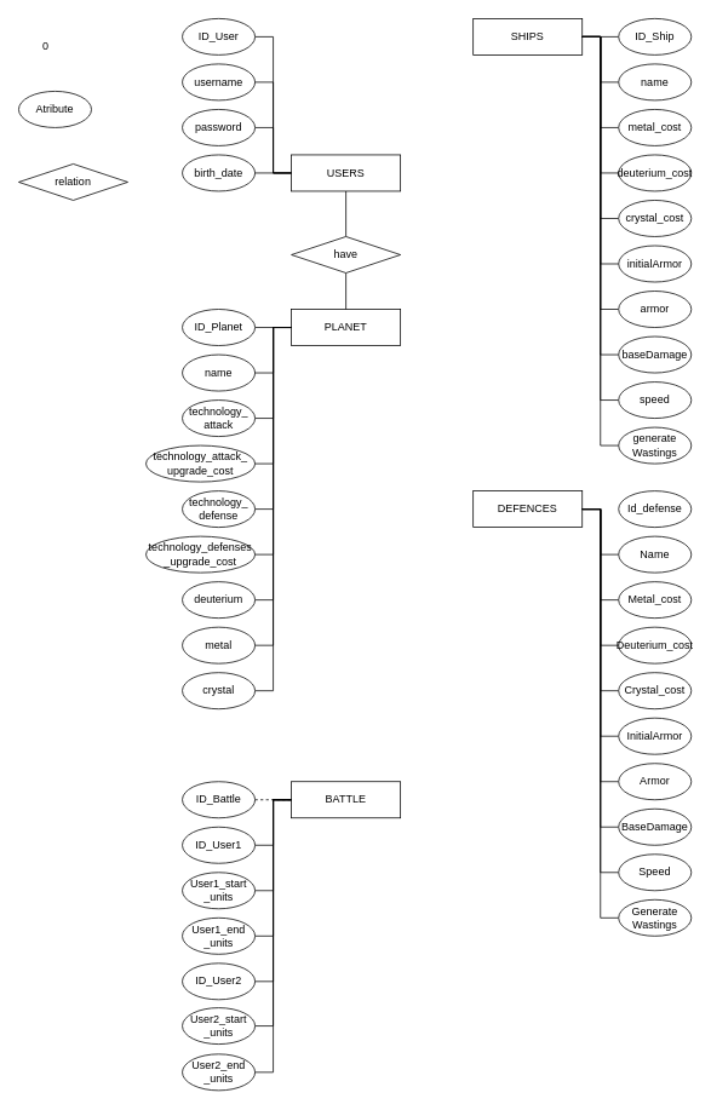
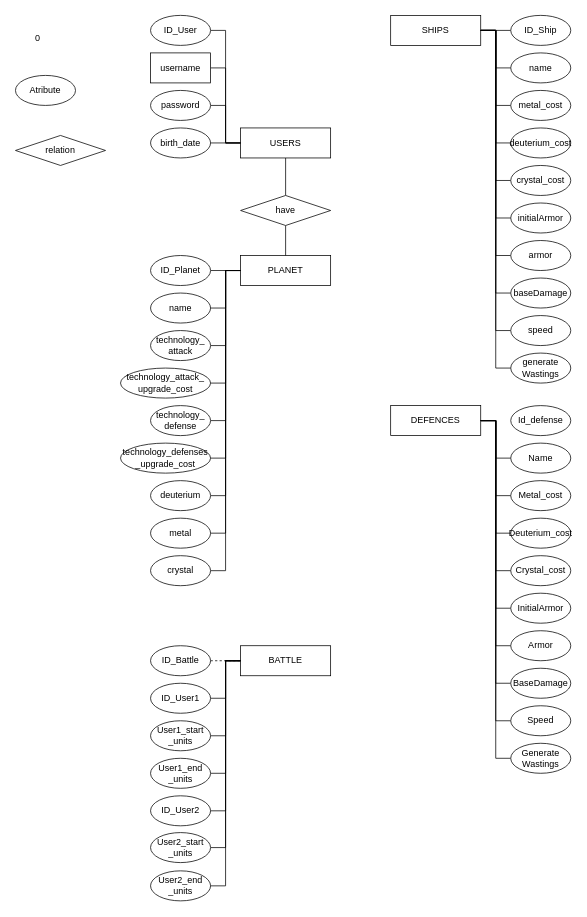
  <mxCell id="0" />
  <mxCell id="1" parent="0" />
  <mxCell id="2" style="edgeStyle=orthogonalEdgeStyle;rounded=0;orthogonalLoop=1;jettySize=auto;html=1;exitX=0.5;exitY=1;exitDx=0;exitDy=0;entryX=0.5;entryY=0;entryDx=0;entryDy=0;endArrow=none;endFill=0;" edge="1" parent="1" source="3" target="20"><mxGeometry relative="1" as="geometry" /></mxCell>
  <mxCell id="3" value="USERS" style="rounded=0;whiteSpace=wrap;html=1;" vertex="1" parent="1"><mxGeometry x="320" y="170" width="120" height="40" as="geometry" /></mxCell>
  <mxCell id="4" value="Atribute" style="ellipse;whiteSpace=wrap;html=1;" vertex="1" parent="1"><mxGeometry x="20" y="100" width="80" height="40" as="geometry" /></mxCell>
  <mxCell id="5" value="relation" style="rhombus;whiteSpace=wrap;html=1;" vertex="1" parent="1"><mxGeometry x="20" y="180" width="120" height="40" as="geometry" /></mxCell>
  <mxCell id="6" value="0" style="text;html=1;strokeColor=none;fillColor=none;align=center;verticalAlign=middle;whiteSpace=wrap;rounded=0;" vertex="1" parent="1"><mxGeometry x="40" y="40" width="20" height="20" as="geometry" /></mxCell>
  <mxCell id="7" value="SHIPS" style="rounded=0;whiteSpace=wrap;html=1;" vertex="1" parent="1"><mxGeometry x="520" y="20" width="120" height="40" as="geometry" /></mxCell>
  <mxCell id="8" value="PLANET" style="rounded=0;whiteSpace=wrap;html=1;" vertex="1" parent="1"><mxGeometry x="320" y="340" width="120" height="40" as="geometry" /></mxCell>
  <mxCell id="9" value="DEFENCES" style="rounded=0;whiteSpace=wrap;html=1;" vertex="1" parent="1"><mxGeometry x="520" y="540" width="120" height="40" as="geometry" /></mxCell>
  <mxCell id="10" value="BATTLE" style="rounded=0;whiteSpace=wrap;html=1;" vertex="1" parent="1"><mxGeometry x="320" y="860" width="120" height="40" as="geometry" /></mxCell>
  <mxCell id="11" style="edgeStyle=orthogonalEdgeStyle;rounded=0;orthogonalLoop=1;jettySize=auto;html=1;exitX=1;exitY=0.5;exitDx=0;exitDy=0;entryX=0;entryY=0.5;entryDx=0;entryDy=0;endArrow=none;endFill=0;" edge="1" parent="1" source="12" target="3"><mxGeometry relative="1" as="geometry" /></mxCell>
  <mxCell id="12" value="ID_User" style="ellipse;whiteSpace=wrap;html=1;" vertex="1" parent="1"><mxGeometry x="200" y="20" width="80" height="40" as="geometry" /></mxCell>
  <mxCell id="13" style="edgeStyle=orthogonalEdgeStyle;rounded=0;orthogonalLoop=1;jettySize=auto;html=1;exitX=1;exitY=0.5;exitDx=0;exitDy=0;entryX=0;entryY=0.5;entryDx=0;entryDy=0;endArrow=none;endFill=0;" edge="1" parent="1" source="14" target="3"><mxGeometry relative="1" as="geometry" /></mxCell>
- <mxCell id="14" value="username" style="ellipse;whiteSpace=wrap;html=1;" vertex="1" parent="1"><mxGeometry x="200" y="70" width="80" height="40" as="geometry" /></mxCell>
+ <mxCell id="14" value="username" style="whiteSpace=wrap;html=1;rounded=0;" vertex="1" parent="1"><mxGeometry x="200" y="70" width="80" height="40" as="geometry" /></mxCell>
  <mxCell id="15" style="edgeStyle=orthogonalEdgeStyle;rounded=0;orthogonalLoop=1;jettySize=auto;html=1;exitX=1;exitY=0.5;exitDx=0;exitDy=0;entryX=0;entryY=0.5;entryDx=0;entryDy=0;endArrow=none;endFill=0;" edge="1" parent="1" source="16" target="3"><mxGeometry relative="1" as="geometry" /></mxCell>
  <mxCell id="16" value="birth_date" style="ellipse;whiteSpace=wrap;html=1;" vertex="1" parent="1"><mxGeometry x="200" y="170" width="80" height="40" as="geometry" /></mxCell>
  <mxCell id="17" style="edgeStyle=orthogonalEdgeStyle;rounded=0;orthogonalLoop=1;jettySize=auto;html=1;exitX=1;exitY=0.5;exitDx=0;exitDy=0;entryX=0;entryY=0.5;entryDx=0;entryDy=0;endArrow=none;endFill=0;" edge="1" parent="1" source="18" target="3"><mxGeometry relative="1" as="geometry" /></mxCell>
  <mxCell id="18" value="password" style="ellipse;whiteSpace=wrap;html=1;" vertex="1" parent="1"><mxGeometry x="200" y="120" width="80" height="40" as="geometry" /></mxCell>
  <mxCell id="19" style="edgeStyle=orthogonalEdgeStyle;rounded=0;orthogonalLoop=1;jettySize=auto;html=1;exitX=0.5;exitY=1;exitDx=0;exitDy=0;entryX=0.5;entryY=0;entryDx=0;entryDy=0;endArrow=none;endFill=0;" edge="1" parent="1" source="20" target="8"><mxGeometry relative="1" as="geometry" /></mxCell>
  <mxCell id="20" value="have" style="rhombus;whiteSpace=wrap;html=1;" vertex="1" parent="1"><mxGeometry x="320" y="260" width="120" height="40" as="geometry" /></mxCell>
  <mxCell id="21" style="edgeStyle=orthogonalEdgeStyle;rounded=0;orthogonalLoop=1;jettySize=auto;html=1;exitX=1;exitY=0.5;exitDx=0;exitDy=0;entryX=0;entryY=0.5;entryDx=0;entryDy=0;fontSize=8;endArrow=none;endFill=0;" edge="1" parent="1" source="22" target="8"><mxGeometry relative="1" as="geometry" /></mxCell>
  <mxCell id="22" value="ID_Planet" style="ellipse;whiteSpace=wrap;html=1;" vertex="1" parent="1"><mxGeometry x="200" y="340" width="80" height="40" as="geometry" /></mxCell>
  <mxCell id="23" style="edgeStyle=orthogonalEdgeStyle;rounded=0;orthogonalLoop=1;jettySize=auto;html=1;exitX=1;exitY=0.5;exitDx=0;exitDy=0;entryX=0;entryY=0.5;entryDx=0;entryDy=0;fontSize=8;endArrow=none;endFill=0;" edge="1" parent="1" source="24" target="8"><mxGeometry relative="1" as="geometry" /></mxCell>
  <mxCell id="24" value="name" style="ellipse;whiteSpace=wrap;html=1;" vertex="1" parent="1"><mxGeometry x="200" y="390" width="80" height="40" as="geometry" /></mxCell>
  <mxCell id="25" style="edgeStyle=orthogonalEdgeStyle;rounded=0;orthogonalLoop=1;jettySize=auto;html=1;exitX=1;exitY=0.5;exitDx=0;exitDy=0;entryX=0;entryY=0.5;entryDx=0;entryDy=0;fontSize=8;endArrow=none;endFill=0;" edge="1" parent="1" source="26" target="8"><mxGeometry relative="1" as="geometry" /></mxCell>
  <mxCell id="26" value="technology_&lt;br&gt;attack" style="ellipse;whiteSpace=wrap;html=1;" vertex="1" parent="1"><mxGeometry x="200" y="440" width="80" height="40" as="geometry" /></mxCell>
  <mxCell id="27" style="edgeStyle=orthogonalEdgeStyle;rounded=0;orthogonalLoop=1;jettySize=auto;html=1;exitX=1;exitY=0.5;exitDx=0;exitDy=0;entryX=0;entryY=0.5;entryDx=0;entryDy=0;fontSize=8;endArrow=none;endFill=0;" edge="1" parent="1" source="28" target="8"><mxGeometry relative="1" as="geometry" /></mxCell>
  <mxCell id="28" value="technology_&lt;br&gt;defense" style="ellipse;whiteSpace=wrap;html=1;" vertex="1" parent="1"><mxGeometry x="200" y="540" width="80" height="40" as="geometry" /></mxCell>
  <mxCell id="29" style="edgeStyle=orthogonalEdgeStyle;rounded=0;orthogonalLoop=1;jettySize=auto;html=1;exitX=1;exitY=0.5;exitDx=0;exitDy=0;entryX=0;entryY=0.5;entryDx=0;entryDy=0;fontSize=8;endArrow=none;endFill=0;" edge="1" parent="1" source="30" target="8"><mxGeometry relative="1" as="geometry" /></mxCell>
  <mxCell id="30" value="technology_attack_&lt;br&gt;upgrade_cost" style="ellipse;whiteSpace=wrap;html=1;" vertex="1" parent="1"><mxGeometry x="160" y="490" width="120" height="40" as="geometry" /></mxCell>
  <mxCell id="31" style="edgeStyle=orthogonalEdgeStyle;rounded=0;orthogonalLoop=1;jettySize=auto;html=1;exitX=1;exitY=0.5;exitDx=0;exitDy=0;entryX=0;entryY=0.5;entryDx=0;entryDy=0;fontSize=8;endArrow=none;endFill=0;" edge="1" parent="1" source="32" target="8"><mxGeometry relative="1" as="geometry" /></mxCell>
  <mxCell id="32" value="technology_defenses&lt;br&gt;_upgrade_cost" style="ellipse;whiteSpace=wrap;html=1;" vertex="1" parent="1"><mxGeometry x="160" y="590" width="120" height="40" as="geometry" /></mxCell>
  <mxCell id="33" style="edgeStyle=orthogonalEdgeStyle;rounded=0;orthogonalLoop=1;jettySize=auto;html=1;exitX=1;exitY=0.5;exitDx=0;exitDy=0;entryX=0;entryY=0.5;entryDx=0;entryDy=0;fontSize=8;endArrow=none;endFill=0;" edge="1" parent="1" source="34" target="8"><mxGeometry relative="1" as="geometry" /></mxCell>
  <mxCell id="34" value="crystal" style="ellipse;whiteSpace=wrap;html=1;" vertex="1" parent="1"><mxGeometry x="200" y="740" width="80" height="40" as="geometry" /></mxCell>
  <mxCell id="35" style="edgeStyle=orthogonalEdgeStyle;rounded=0;orthogonalLoop=1;jettySize=auto;html=1;exitX=1;exitY=0.5;exitDx=0;exitDy=0;entryX=0;entryY=0.5;entryDx=0;entryDy=0;fontSize=8;endArrow=none;endFill=0;" edge="1" parent="1" source="36" target="8"><mxGeometry relative="1" as="geometry" /></mxCell>
  <mxCell id="36" value="metal" style="ellipse;whiteSpace=wrap;html=1;" vertex="1" parent="1"><mxGeometry x="200" y="690" width="80" height="40" as="geometry" /></mxCell>
  <mxCell id="37" style="edgeStyle=orthogonalEdgeStyle;rounded=0;orthogonalLoop=1;jettySize=auto;html=1;exitX=1;exitY=0.5;exitDx=0;exitDy=0;entryX=0;entryY=0.5;entryDx=0;entryDy=0;fontSize=8;endArrow=none;endFill=0;" edge="1" parent="1" source="38" target="8"><mxGeometry relative="1" as="geometry" /></mxCell>
  <mxCell id="38" value="deuterium" style="ellipse;whiteSpace=wrap;html=1;" vertex="1" parent="1"><mxGeometry x="200" y="640" width="80" height="40" as="geometry" /></mxCell>
  <mxCell id="39" style="edgeStyle=orthogonalEdgeStyle;rounded=0;orthogonalLoop=1;jettySize=auto;html=1;exitX=0;exitY=0.5;exitDx=0;exitDy=0;entryX=1;entryY=0.5;entryDx=0;entryDy=0;fontSize=8;endArrow=none;endFill=0;" edge="1" parent="1" source="40" target="7"><mxGeometry relative="1" as="geometry" /></mxCell>
  <mxCell id="40" value="ID_Ship" style="ellipse;whiteSpace=wrap;html=1;" vertex="1" parent="1"><mxGeometry x="680" y="20" width="80" height="40" as="geometry" /></mxCell>
  <mxCell id="41" style="edgeStyle=orthogonalEdgeStyle;rounded=0;orthogonalLoop=1;jettySize=auto;html=1;exitX=0;exitY=0.5;exitDx=0;exitDy=0;entryX=1;entryY=0.5;entryDx=0;entryDy=0;fontSize=8;endArrow=none;endFill=0;" edge="1" parent="1" source="42" target="7"><mxGeometry relative="1" as="geometry" /></mxCell>
  <mxCell id="42" value="name" style="ellipse;whiteSpace=wrap;html=1;" vertex="1" parent="1"><mxGeometry x="680" y="70" width="80" height="40" as="geometry" /></mxCell>
  <mxCell id="43" style="edgeStyle=orthogonalEdgeStyle;rounded=0;orthogonalLoop=1;jettySize=auto;html=1;exitX=0;exitY=0.5;exitDx=0;exitDy=0;entryX=1;entryY=0.5;entryDx=0;entryDy=0;fontSize=8;endArrow=none;endFill=0;" edge="1" parent="1" source="44" target="7"><mxGeometry relative="1" as="geometry" /></mxCell>
  <mxCell id="44" value="metal_cost" style="ellipse;whiteSpace=wrap;html=1;" vertex="1" parent="1"><mxGeometry x="680" y="120" width="80" height="40" as="geometry" /></mxCell>
  <mxCell id="45" style="edgeStyle=orthogonalEdgeStyle;rounded=0;orthogonalLoop=1;jettySize=auto;html=1;exitX=0;exitY=0.5;exitDx=0;exitDy=0;entryX=1;entryY=0.5;entryDx=0;entryDy=0;fontSize=8;endArrow=none;endFill=0;" edge="1" parent="1" source="46" target="7"><mxGeometry relative="1" as="geometry" /></mxCell>
  <mxCell id="46" value="deuterium_cost" style="ellipse;whiteSpace=wrap;html=1;" vertex="1" parent="1"><mxGeometry x="680" y="170" width="80" height="40" as="geometry" /></mxCell>
  <mxCell id="47" style="edgeStyle=orthogonalEdgeStyle;rounded=0;orthogonalLoop=1;jettySize=auto;html=1;exitX=0;exitY=0.5;exitDx=0;exitDy=0;entryX=1;entryY=0.5;entryDx=0;entryDy=0;fontSize=8;endArrow=none;endFill=0;" edge="1" parent="1" source="48" target="7"><mxGeometry relative="1" as="geometry" /></mxCell>
  <mxCell id="48" value="crystal_cost" style="ellipse;whiteSpace=wrap;html=1;" vertex="1" parent="1"><mxGeometry x="680" y="220" width="80" height="40" as="geometry" /></mxCell>
  <mxCell id="49" style="edgeStyle=orthogonalEdgeStyle;rounded=0;orthogonalLoop=1;jettySize=auto;html=1;exitX=0;exitY=0.5;exitDx=0;exitDy=0;entryX=1;entryY=0.5;entryDx=0;entryDy=0;fontSize=8;endArrow=none;endFill=0;" edge="1" parent="1" source="50" target="7"><mxGeometry relative="1" as="geometry" /></mxCell>
  <mxCell id="50" value="initialArmor" style="ellipse;whiteSpace=wrap;html=1;" vertex="1" parent="1"><mxGeometry x="680" y="270" width="80" height="40" as="geometry" /></mxCell>
  <mxCell id="51" style="edgeStyle=orthogonalEdgeStyle;rounded=0;orthogonalLoop=1;jettySize=auto;html=1;exitX=0;exitY=0.5;exitDx=0;exitDy=0;entryX=1;entryY=0.5;entryDx=0;entryDy=0;fontSize=8;endArrow=none;endFill=0;" edge="1" parent="1" source="52" target="7"><mxGeometry relative="1" as="geometry" /></mxCell>
  <mxCell id="52" value="armor" style="ellipse;whiteSpace=wrap;html=1;" vertex="1" parent="1"><mxGeometry x="680" y="320" width="80" height="40" as="geometry" /></mxCell>
  <mxCell id="53" style="edgeStyle=orthogonalEdgeStyle;rounded=0;orthogonalLoop=1;jettySize=auto;html=1;exitX=0;exitY=0.5;exitDx=0;exitDy=0;entryX=1;entryY=0.5;entryDx=0;entryDy=0;fontSize=8;endArrow=none;endFill=0;" edge="1" parent="1" source="54" target="7"><mxGeometry relative="1" as="geometry" /></mxCell>
  <mxCell id="54" value="baseDamage" style="ellipse;whiteSpace=wrap;html=1;" vertex="1" parent="1"><mxGeometry x="680" y="370" width="80" height="40" as="geometry" /></mxCell>
  <mxCell id="55" style="edgeStyle=orthogonalEdgeStyle;rounded=0;orthogonalLoop=1;jettySize=auto;html=1;exitX=0;exitY=0.5;exitDx=0;exitDy=0;entryX=1;entryY=0.5;entryDx=0;entryDy=0;fontSize=8;endArrow=none;endFill=0;" edge="1" parent="1" source="56" target="7"><mxGeometry relative="1" as="geometry" /></mxCell>
  <mxCell id="56" value="speed" style="ellipse;whiteSpace=wrap;html=1;" vertex="1" parent="1"><mxGeometry x="680" y="420" width="80" height="40" as="geometry" /></mxCell>
  <mxCell id="57" style="edgeStyle=orthogonalEdgeStyle;rounded=0;orthogonalLoop=1;jettySize=auto;html=1;exitX=0;exitY=0.5;exitDx=0;exitDy=0;entryX=1;entryY=0.5;entryDx=0;entryDy=0;fontSize=8;endArrow=none;endFill=0;" edge="1" parent="1" source="58" target="7"><mxGeometry relative="1" as="geometry" /></mxCell>
  <mxCell id="58" value="generate&lt;br&gt;Wastings" style="ellipse;whiteSpace=wrap;html=1;" vertex="1" parent="1"><mxGeometry x="680" y="470" width="80" height="40" as="geometry" /></mxCell>
  <mxCell id="59" value="Id_defense" style="ellipse;whiteSpace=wrap;html=1;" vertex="1" parent="1"><mxGeometry x="680" y="540" width="80" height="40" as="geometry" /></mxCell>
  <mxCell id="60" style="edgeStyle=orthogonalEdgeStyle;rounded=0;orthogonalLoop=1;jettySize=auto;html=1;exitX=0;exitY=0.5;exitDx=0;exitDy=0;entryX=1;entryY=0.5;entryDx=0;entryDy=0;fontSize=8;endArrow=none;endFill=0;" edge="1" parent="1" source="61" target="9"><mxGeometry relative="1" as="geometry" /></mxCell>
  <mxCell id="61" value="Name" style="ellipse;whiteSpace=wrap;html=1;" vertex="1" parent="1"><mxGeometry x="680" y="590" width="80" height="40" as="geometry" /></mxCell>
  <mxCell id="62" style="edgeStyle=orthogonalEdgeStyle;rounded=0;orthogonalLoop=1;jettySize=auto;html=1;exitX=0;exitY=0.5;exitDx=0;exitDy=0;entryX=1;entryY=0.5;entryDx=0;entryDy=0;fontSize=8;endArrow=none;endFill=0;" edge="1" parent="1" source="63" target="9"><mxGeometry relative="1" as="geometry" /></mxCell>
  <mxCell id="63" value="Metal_cost" style="ellipse;whiteSpace=wrap;html=1;" vertex="1" parent="1"><mxGeometry x="680" y="640" width="80" height="40" as="geometry" /></mxCell>
  <mxCell id="64" style="edgeStyle=orthogonalEdgeStyle;rounded=0;orthogonalLoop=1;jettySize=auto;html=1;exitX=0;exitY=0.5;exitDx=0;exitDy=0;entryX=1;entryY=0.5;entryDx=0;entryDy=0;fontSize=8;endArrow=none;endFill=0;" edge="1" parent="1" source="65" target="9"><mxGeometry relative="1" as="geometry" /></mxCell>
  <mxCell id="65" value="Deuterium_cost" style="ellipse;whiteSpace=wrap;html=1;" vertex="1" parent="1"><mxGeometry x="680" y="690" width="80" height="40" as="geometry" /></mxCell>
  <mxCell id="66" style="edgeStyle=orthogonalEdgeStyle;rounded=0;orthogonalLoop=1;jettySize=auto;html=1;exitX=0;exitY=0.5;exitDx=0;exitDy=0;entryX=1;entryY=0.5;entryDx=0;entryDy=0;fontSize=8;endArrow=none;endFill=0;" edge="1" parent="1" source="67" target="9"><mxGeometry relative="1" as="geometry" /></mxCell>
  <mxCell id="67" value="Crystal_cost" style="ellipse;whiteSpace=wrap;html=1;" vertex="1" parent="1"><mxGeometry x="680" y="740" width="80" height="40" as="geometry" /></mxCell>
  <mxCell id="68" style="edgeStyle=orthogonalEdgeStyle;rounded=0;orthogonalLoop=1;jettySize=auto;html=1;exitX=0;exitY=0.5;exitDx=0;exitDy=0;entryX=1;entryY=0.5;entryDx=0;entryDy=0;fontSize=8;endArrow=none;endFill=0;" edge="1" parent="1" source="69" target="9"><mxGeometry relative="1" as="geometry" /></mxCell>
  <mxCell id="69" value="InitialArmor" style="ellipse;whiteSpace=wrap;html=1;" vertex="1" parent="1"><mxGeometry x="680" y="790" width="80" height="40" as="geometry" /></mxCell>
  <mxCell id="70" style="edgeStyle=orthogonalEdgeStyle;rounded=0;orthogonalLoop=1;jettySize=auto;html=1;exitX=0;exitY=0.5;exitDx=0;exitDy=0;entryX=1;entryY=0.5;entryDx=0;entryDy=0;fontSize=8;endArrow=none;endFill=0;" edge="1" parent="1" source="71" target="9"><mxGeometry relative="1" as="geometry" /></mxCell>
  <mxCell id="71" value="Armor" style="ellipse;whiteSpace=wrap;html=1;" vertex="1" parent="1"><mxGeometry x="680" y="840" width="80" height="40" as="geometry" /></mxCell>
  <mxCell id="72" style="edgeStyle=orthogonalEdgeStyle;rounded=0;orthogonalLoop=1;jettySize=auto;html=1;exitX=0;exitY=0.5;exitDx=0;exitDy=0;entryX=1;entryY=0.5;entryDx=0;entryDy=0;fontSize=8;endArrow=none;endFill=0;" edge="1" parent="1" source="73" target="9"><mxGeometry relative="1" as="geometry" /></mxCell>
  <mxCell id="73" value="BaseDamage" style="ellipse;whiteSpace=wrap;html=1;" vertex="1" parent="1"><mxGeometry x="680" y="890" width="80" height="40" as="geometry" /></mxCell>
  <mxCell id="74" style="edgeStyle=orthogonalEdgeStyle;rounded=0;orthogonalLoop=1;jettySize=auto;html=1;exitX=0;exitY=0.5;exitDx=0;exitDy=0;entryX=1;entryY=0.5;entryDx=0;entryDy=0;fontSize=8;endArrow=none;endFill=0;" edge="1" parent="1" source="75" target="9"><mxGeometry relative="1" as="geometry" /></mxCell>
  <mxCell id="75" value="Speed" style="ellipse;whiteSpace=wrap;html=1;" vertex="1" parent="1"><mxGeometry x="680" y="940" width="80" height="40" as="geometry" /></mxCell>
  <mxCell id="76" style="edgeStyle=orthogonalEdgeStyle;rounded=0;orthogonalLoop=1;jettySize=auto;html=1;exitX=0;exitY=0.5;exitDx=0;exitDy=0;entryX=1;entryY=0.5;entryDx=0;entryDy=0;fontSize=8;endArrow=none;endFill=0;" edge="1" parent="1" source="77" target="9"><mxGeometry relative="1" as="geometry" /></mxCell>
  <mxCell id="77" value="Generate Wastings" style="ellipse;whiteSpace=wrap;html=1;" vertex="1" parent="1"><mxGeometry x="680" y="990" width="80" height="40" as="geometry" /></mxCell>
  <mxCell id="78" style="edgeStyle=orthogonalEdgeStyle;rounded=0;orthogonalLoop=1;jettySize=auto;html=1;exitX=1;exitY=0.5;exitDx=0;exitDy=0;entryX=0;entryY=0.5;entryDx=0;entryDy=0;fontSize=8;endArrow=none;endFill=0;dashed=1;" edge="1" parent="1" source="79" target="10"><mxGeometry relative="1" as="geometry" /></mxCell>
  <mxCell id="79" value="ID_Battle" style="ellipse;whiteSpace=wrap;html=1;" vertex="1" parent="1"><mxGeometry x="200" y="860" width="80" height="40" as="geometry" /></mxCell>
  <mxCell id="80" style="edgeStyle=orthogonalEdgeStyle;rounded=0;orthogonalLoop=1;jettySize=auto;html=1;exitX=1;exitY=0.5;exitDx=0;exitDy=0;entryX=0;entryY=0.5;entryDx=0;entryDy=0;fontSize=8;endArrow=none;endFill=0;" edge="1" parent="1" source="81" target="10"><mxGeometry relative="1" as="geometry" /></mxCell>
  <mxCell id="81" value="ID_User1" style="ellipse;whiteSpace=wrap;html=1;" vertex="1" parent="1"><mxGeometry x="200" y="910" width="80" height="40" as="geometry" /></mxCell>
  <mxCell id="82" style="edgeStyle=orthogonalEdgeStyle;rounded=0;orthogonalLoop=1;jettySize=auto;html=1;exitX=1;exitY=0.5;exitDx=0;exitDy=0;entryX=0;entryY=0.5;entryDx=0;entryDy=0;fontSize=8;endArrow=none;endFill=0;" edge="1" parent="1" source="83" target="10"><mxGeometry relative="1" as="geometry" /></mxCell>
  <mxCell id="83" value="ID_User2" style="ellipse;whiteSpace=wrap;html=1;" vertex="1" parent="1"><mxGeometry x="200" y="1060" width="80" height="40" as="geometry" /></mxCell>
  <mxCell id="84" style="edgeStyle=orthogonalEdgeStyle;rounded=0;orthogonalLoop=1;jettySize=auto;html=1;exitX=1;exitY=0.5;exitDx=0;exitDy=0;entryX=0;entryY=0.5;entryDx=0;entryDy=0;fontSize=8;endArrow=none;endFill=0;" edge="1" parent="1" source="85" target="10"><mxGeometry relative="1" as="geometry" /></mxCell>
  <mxCell id="85" value="User1_start&lt;br&gt;_units" style="ellipse;whiteSpace=wrap;html=1;" vertex="1" parent="1"><mxGeometry x="200" y="960" width="80" height="40" as="geometry" /></mxCell>
  <mxCell id="86" style="edgeStyle=orthogonalEdgeStyle;rounded=0;orthogonalLoop=1;jettySize=auto;html=1;exitX=1;exitY=0.5;exitDx=0;exitDy=0;entryX=0;entryY=0.5;entryDx=0;entryDy=0;fontSize=8;endArrow=none;endFill=0;" edge="1" parent="1" source="87" target="10"><mxGeometry relative="1" as="geometry" /></mxCell>
  <mxCell id="87" value="User1_end&lt;br&gt;_units" style="ellipse;whiteSpace=wrap;html=1;" vertex="1" parent="1"><mxGeometry x="200" y="1010" width="80" height="40" as="geometry" /></mxCell>
  <mxCell id="88" style="edgeStyle=orthogonalEdgeStyle;rounded=0;orthogonalLoop=1;jettySize=auto;html=1;exitX=1;exitY=0.5;exitDx=0;exitDy=0;entryX=0;entryY=0.5;entryDx=0;entryDy=0;fontSize=8;endArrow=none;endFill=0;" edge="1" parent="1" source="89" target="10"><mxGeometry relative="1" as="geometry" /></mxCell>
  <mxCell id="89" value="User2_start&lt;br&gt;_units" style="ellipse;whiteSpace=wrap;html=1;" vertex="1" parent="1"><mxGeometry x="200" y="1109" width="80" height="40" as="geometry" /></mxCell>
  <mxCell id="90" style="edgeStyle=orthogonalEdgeStyle;rounded=0;orthogonalLoop=1;jettySize=auto;html=1;exitX=1;exitY=0.5;exitDx=0;exitDy=0;entryX=0;entryY=0.5;entryDx=0;entryDy=0;fontSize=8;endArrow=none;endFill=0;" edge="1" parent="1" source="91" target="10"><mxGeometry relative="1" as="geometry" /></mxCell>
  <mxCell id="91" value="User2_end&lt;br&gt;_units" style="ellipse;whiteSpace=wrap;html=1;" vertex="1" parent="1"><mxGeometry x="200" y="1160" width="80" height="40" as="geometry" /></mxCell>
